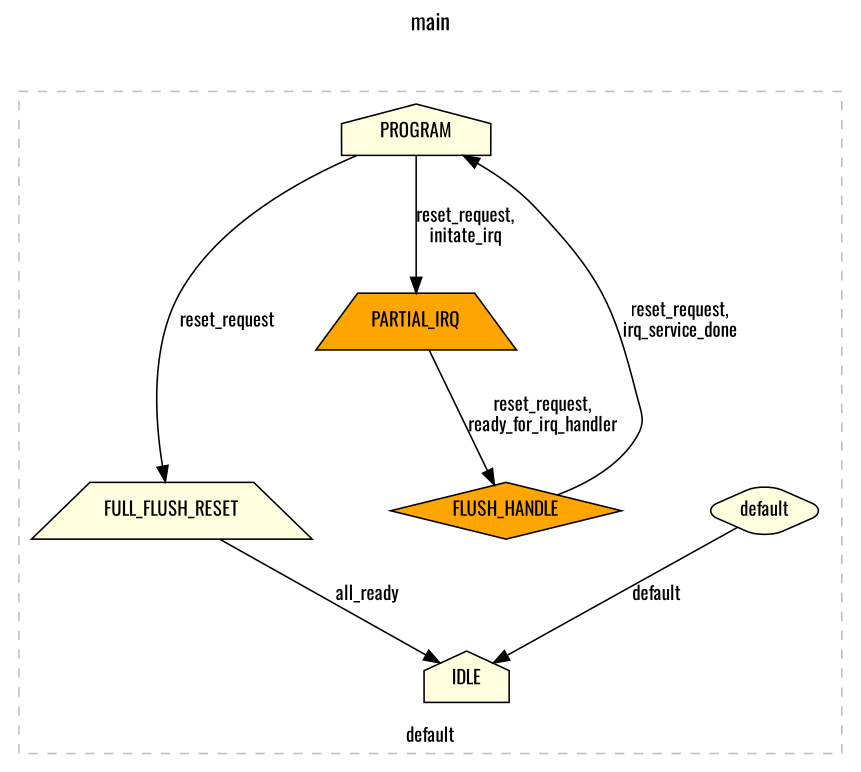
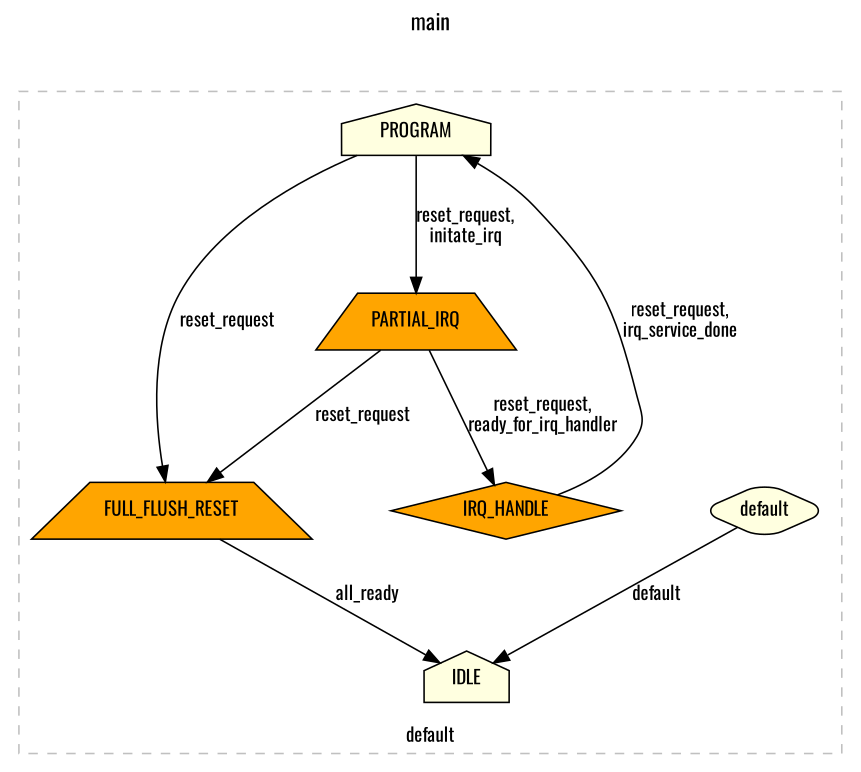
  digraph {
    concentrate=false
    fontname=Oswald
    fontsize=14
    label=main
    labelloc=t
    nodesep=0.7
    rankdir=TB
    ranksep=0.8
    splines=spline
    node [fillcolor=lightyellow fontname=Oswald fontsize=12 shape=diamond style=filled]
    edge [fontname=Oswald fontsize=12]
    default [style="rounded,filled"]
    IDLE [shape=house]
-   FULL_FLUSH_RESET [shape=trapezium]
+   FULL_FLUSH_RESET [fillcolor=orange shape=trapezium]
    PROGRAM [shape=house]
-   IRQ_HANDLE [fillcolor=orange label=FLUSH_HANDLE]
+   IRQ_HANDLE [fillcolor=orange]
    PARTIAL_IRQ [fillcolor=orange shape=trapezium]
    subgraph cluster_1 {
      color=gray
      fontsize=12
      label=default
      labelloc=b
      style=dashed
      default
      IDLE
      FULL_FLUSH_RESET
      PROGRAM
      IRQ_HANDLE
      PARTIAL_IRQ
    }
    default -> IDLE [label=default]
    FULL_FLUSH_RESET -> IDLE [label=all_ready]
    PROGRAM -> FULL_FLUSH_RESET [label=reset_request]
    PROGRAM -> PARTIAL_IRQ [label="reset_request,\ninitate_irq"]
    IRQ_HANDLE -> PROGRAM [label="reset_request,\nirq_service_done"]
+   PARTIAL_IRQ -> FULL_FLUSH_RESET [label=reset_request]
    PARTIAL_IRQ -> IRQ_HANDLE [label="reset_request,\nready_for_irq_handler"]
  }
